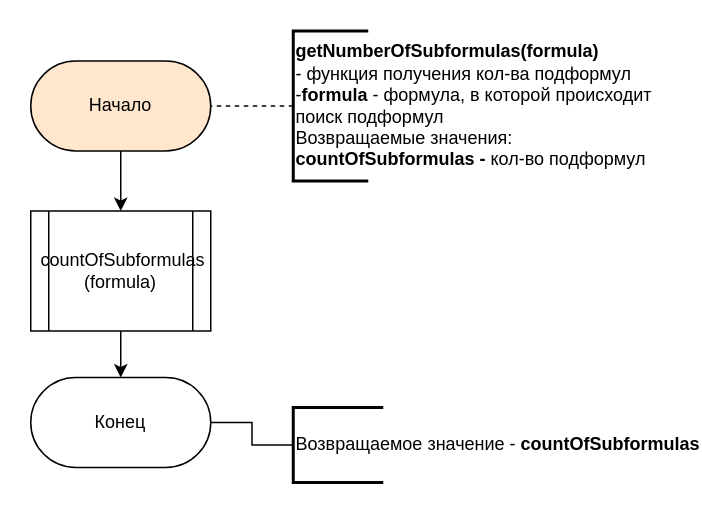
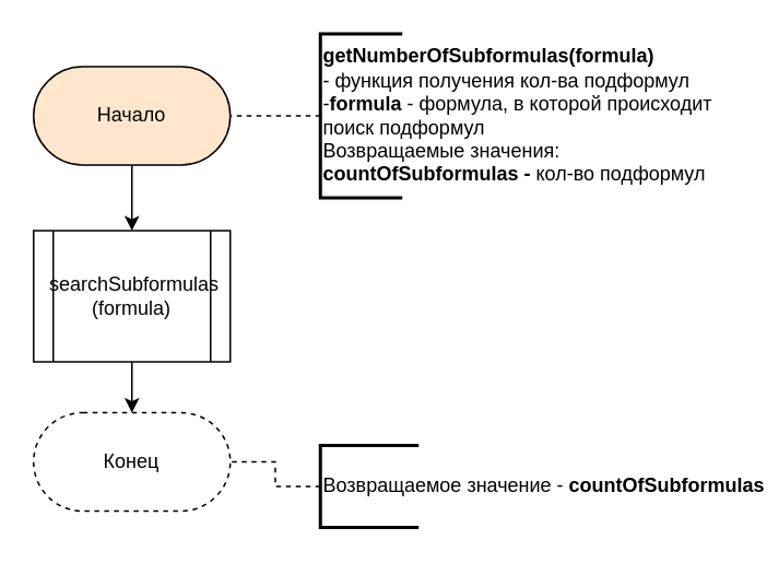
  <mxCell id="0" />
  <mxCell id="1" parent="0" />
  <mxCell id="2" value="" style="edgeStyle=orthogonalEdgeStyle;rounded=0;orthogonalLoop=1;jettySize=auto;html=1;endArrow=classic;endFill=1;" parent="1" source="3" target="7" edge="1"><mxGeometry relative="1" as="geometry" /></mxCell>
  <mxCell id="3" value="Начало&lt;br&gt;" style="whiteSpace=wrap;html=1;rounded=1;arcSize=50;align=center;verticalAlign=middle;container=1;recursiveResize=0;strokeWidth=1;autosize=1;spacing=4;treeFolding=1;fillColor=#ffe6cc;" parent="1" vertex="1"><mxGeometry x="20" y="40" width="120" height="60" as="geometry" /></mxCell>
  <mxCell id="4" value="" style="edgeStyle=orthogonalEdgeStyle;rounded=0;orthogonalLoop=1;jettySize=auto;html=1;dashed=1;endArrow=none;endFill=0;" parent="1" source="5" target="3" edge="1"><mxGeometry relative="1" as="geometry" /></mxCell>
  <mxCell id="5" value="&lt;div style=&quot;text-align: left&quot;&gt;&lt;b&gt;getNumberOfSubformulas&lt;/b&gt;&lt;b&gt;(formula)&amp;nbsp;&lt;/b&gt;&lt;/div&gt;&lt;div style=&quot;text-align: left&quot;&gt;- функция получения кол-ва подформул&lt;/div&gt;&lt;div style=&quot;text-align: left&quot;&gt;-&lt;b&gt;formula&lt;/b&gt;&amp;nbsp;- формула, в которой происходит&lt;/div&gt;&lt;div style=&quot;text-align: left&quot;&gt;поиск подформул&lt;/div&gt;&lt;div style=&quot;text-align: left&quot;&gt;Возвращаемые значения:&lt;/div&gt;&lt;div style=&quot;text-align: left&quot;&gt;&lt;b&gt;countOfSubformulas - &lt;/b&gt;кол-во подформул&lt;/div&gt;" style="strokeWidth=2;html=1;shape=mxgraph.flowchart.annotation_1;align=left;pointerEvents=1" parent="1" vertex="1"><mxGeometry x="195" y="20" width="50" height="100" as="geometry" /></mxCell>
  <mxCell id="6" value="" style="edgeStyle=orthogonalEdgeStyle;rounded=0;orthogonalLoop=1;jettySize=auto;html=1;startArrow=none;startFill=0;endArrow=classic;endFill=1;" parent="1" source="7" target="8" edge="1"><mxGeometry relative="1" as="geometry" /></mxCell>
- <mxCell id="7" value="&amp;nbsp;countOfSubformulas&lt;br&gt;(formula)&lt;br&gt;" style="shape=process;whiteSpace=wrap;html=1;backgroundOutline=1;" parent="1" vertex="1"><mxGeometry x="20" y="140" width="120" height="80" as="geometry" /></mxCell>
- <mxCell id="8" value="Конец&lt;br&gt;" style="whiteSpace=wrap;html=1;rounded=1;arcSize=50;align=center;verticalAlign=middle;container=1;recursiveResize=0;strokeWidth=1;autosize=1;spacing=4;treeFolding=1;" parent="1" vertex="1"><mxGeometry x="20" y="251" width="120" height="60" as="geometry" /></mxCell>
- <mxCell id="9" value="" style="edgeStyle=orthogonalEdgeStyle;rounded=0;orthogonalLoop=1;jettySize=auto;html=1;startArrow=none;startFill=0;endArrow=none;endFill=0;dashed=0;" parent="1" source="10" target="8" edge="1"><mxGeometry relative="1" as="geometry" /></mxCell>
+ <mxCell id="7" value="&amp;nbsp;searchSubformulas&lt;br&gt;(formula)&lt;br&gt;" style="shape=process;whiteSpace=wrap;html=1;backgroundOutline=1;" parent="1" vertex="1"><mxGeometry x="20" y="140" width="120" height="80" as="geometry" /></mxCell>
+ <mxCell id="8" value="Конец&lt;br&gt;" style="whiteSpace=wrap;html=1;rounded=1;arcSize=50;align=center;verticalAlign=middle;container=1;recursiveResize=0;strokeWidth=1;autosize=1;spacing=4;treeFolding=1;dashed=1;" parent="1" vertex="1"><mxGeometry x="20" y="251" width="120" height="60" as="geometry" /></mxCell>
+ <mxCell id="9" value="" style="edgeStyle=orthogonalEdgeStyle;rounded=0;orthogonalLoop=1;jettySize=auto;html=1;startArrow=none;startFill=0;endArrow=none;endFill=0;dashed=1;" parent="1" source="10" target="8" edge="1"><mxGeometry relative="1" as="geometry" /></mxCell>
  <mxCell id="10" value="Возвращаемое значение -&amp;nbsp;&lt;b&gt;countOfSubformulas&lt;/b&gt;&lt;br&gt;" style="strokeWidth=2;html=1;shape=mxgraph.flowchart.annotation_1;align=left;pointerEvents=1" parent="1" vertex="1"><mxGeometry x="195" y="271" width="60" height="50" as="geometry" /></mxCell>
